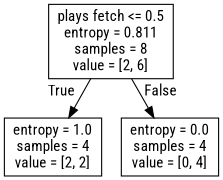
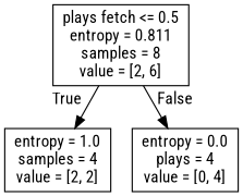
  digraph {
    fontname="Roboto Condensed"
    node [shape=box fontname="Roboto Condensed"]
    edge [labeldistance=2.5 fontname="Roboto Condensed"]
    n1 [label="plays fetch <= 0.5\nentropy = 0.811\nsamples = 8\nvalue = [2, 6]"]
    n2 [label="entropy = 1.0\nsamples = 4\nvalue = [2, 2]"]
-   n3 [label="entropy = 0.0\nsamples = 4\nvalue = [0, 4]"]
+   n3 [label="entropy = 0.0\nplays = 4\nvalue = [0, 4]"]
    n1 -> n2 [headlabel=True labelangle=45]
    n1 -> n3 [headlabel=False labelangle=-45]
  }
